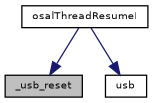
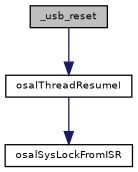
  digraph {
    rankdir=TB
    node [color=black fontname=Helvetica fontsize=8 shape=record]
    edge [color=midnightblue fontname=Helvetica fontsize=8 labelfontname=Helvetica labelfontsize=8 style=solid]
    n1 [fillcolor=grey75 fontcolor=black height=0.2 label=_usb_reset style=filled width=0.4]
    n2 [height=0.2 label=osalThreadResumeI width=0.4]
-   n3 [height=0.2 label=usb width=0.4]
-   n2 -> n1
+   n3 [height=0.2 label=osalSysLockFromISR width=0.4]
+   n1 -> n2
    n2 -> n3
  }
